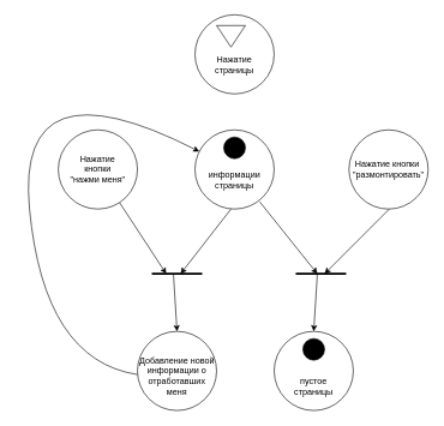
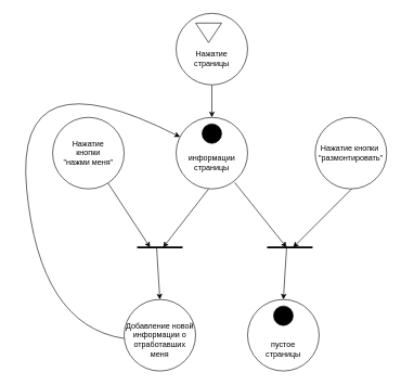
  <mxCell id="0" />
  <mxCell id="1" parent="0" />
+ <mxCell id="2" value="" style="edgeStyle=orthogonalEdgeStyle;rounded=0;orthogonalLoop=1;jettySize=auto;html=1;" parent="1" source="3" target="4" edge="1"><mxGeometry relative="1" as="geometry" /></mxCell>
  <mxCell id="3" value="&lt;br&gt;&lt;br&gt;Нажатие&lt;br&gt;страницы" style="ellipse;whiteSpace=wrap;html=1;aspect=fixed;" parent="1" vertex="1"><mxGeometry x="270" y="20" width="110" height="110" as="geometry" /></mxCell>
  <mxCell id="4" value="&lt;br&gt;&lt;br&gt;информации&lt;br&gt;страницы" style="ellipse;whiteSpace=wrap;html=1;aspect=fixed;" parent="1" vertex="1"><mxGeometry x="270" y="180" width="110" height="110" as="geometry" /></mxCell>
  <mxCell id="5" value="" style="triangle;whiteSpace=wrap;html=1;rotation=90;" parent="1" vertex="1"><mxGeometry x="305" y="30" width="30" height="40" as="geometry" /></mxCell>
  <mxCell id="6" value="" style="ellipse;whiteSpace=wrap;html=1;aspect=fixed;fillColor=#000000;" parent="1" vertex="1"><mxGeometry x="310" y="190" width="30" height="30" as="geometry" /></mxCell>
  <mxCell id="7" value="" style="endArrow=classic;html=1;rounded=0;" parent="1" source="10" edge="1"><mxGeometry width="50" height="50" relative="1" as="geometry"><mxPoint x="170" y="220" as="sourcePoint" /><mxPoint x="230" y="380" as="targetPoint" /></mxGeometry></mxCell>
  <mxCell id="8" value="Нажатие кнопки&amp;nbsp;&lt;br&gt;&quot;размонтировать&quot;" style="ellipse;whiteSpace=wrap;html=1;aspect=fixed;" parent="1" vertex="1"><mxGeometry x="484" y="180" width="110" height="110" as="geometry" /></mxCell>
  <mxCell id="9" value="" style="endArrow=classic;html=1;rounded=0;" parent="1" target="10" edge="1"><mxGeometry width="50" height="50" relative="1" as="geometry"><mxPoint x="170" y="220" as="sourcePoint" /><mxPoint x="210" y="300" as="targetPoint" /></mxGeometry></mxCell>
  <mxCell id="10" value="Нажатие&lt;br&gt;кнопки&lt;br&gt;&quot;нажми меня&quot;" style="ellipse;whiteSpace=wrap;html=1;aspect=fixed;" parent="1" vertex="1"><mxGeometry x="80" y="180" width="110" height="110" as="geometry" /></mxCell>
  <mxCell id="11" value="" style="endArrow=none;html=1;rounded=0;strokeWidth=3;" parent="1" edge="1"><mxGeometry width="50" height="50" relative="1" as="geometry"><mxPoint x="210" y="380" as="sourcePoint" /><mxPoint x="280" y="380" as="targetPoint" /></mxGeometry></mxCell>
  <mxCell id="12" value="" style="endArrow=classic;html=1;rounded=0;" parent="1" edge="1"><mxGeometry width="50" height="50" relative="1" as="geometry"><mxPoint x="320" y="290" as="sourcePoint" /><mxPoint x="250" y="380" as="targetPoint" /></mxGeometry></mxCell>
  <mxCell id="13" value="&lt;br&gt;Добавление новой информации о отработавших меня" style="ellipse;whiteSpace=wrap;html=1;aspect=fixed;" parent="1" vertex="1"><mxGeometry x="190" y="460" width="110" height="110" as="geometry" /></mxCell>
  <mxCell id="14" value="" style="endArrow=classic;html=1;rounded=0;entryX=0.5;entryY=0;entryDx=0;entryDy=0;" parent="1" target="13" edge="1"><mxGeometry width="50" height="50" relative="1" as="geometry"><mxPoint x="240" y="380" as="sourcePoint" /><mxPoint x="290" y="330" as="targetPoint" /></mxGeometry></mxCell>
  <mxCell id="15" value="" style="endArrow=none;html=1;rounded=0;strokeWidth=3;" parent="1" edge="1"><mxGeometry width="50" height="50" relative="1" as="geometry"><mxPoint x="410" y="380" as="sourcePoint" /><mxPoint x="480" y="380" as="targetPoint" /></mxGeometry></mxCell>
  <mxCell id="16" value="" style="endArrow=classic;html=1;rounded=0;" parent="1" edge="1"><mxGeometry width="50" height="50" relative="1" as="geometry"><mxPoint x="360" y="280" as="sourcePoint" /><mxPoint x="440" y="380" as="targetPoint" /></mxGeometry></mxCell>
  <mxCell id="17" value="" style="endArrow=classic;html=1;rounded=0;" parent="1" edge="1"><mxGeometry width="50" height="50" relative="1" as="geometry"><mxPoint x="540" y="290" as="sourcePoint" /><mxPoint x="450" y="380" as="targetPoint" /></mxGeometry></mxCell>
  <mxCell id="18" value="" style="curved=1;endArrow=classic;html=1;rounded=0;" parent="1" target="4" edge="1"><mxGeometry width="50" height="50" relative="1" as="geometry"><mxPoint x="190" y="520" as="sourcePoint" /><mxPoint x="240" y="470" as="targetPoint" /><Array as="points"><mxPoint x="60" y="500" /><mxPoint x="20" y="80" /></Array></mxGeometry></mxCell>
  <mxCell id="19" value="&lt;br&gt;&lt;br&gt;&lt;br&gt;пустое&lt;br&gt;страницы" style="ellipse;whiteSpace=wrap;html=1;aspect=fixed;" vertex="1" parent="1"><mxGeometry x="380" y="460" width="110" height="110" as="geometry" /></mxCell>
  <mxCell id="20" value="" style="ellipse;whiteSpace=wrap;html=1;aspect=fixed;fillColor=#000000;" vertex="1" parent="1"><mxGeometry x="420" y="470" width="30" height="30" as="geometry" /></mxCell>
  <mxCell id="21" value="" style="endArrow=classic;html=1;rounded=0;entryX=0.5;entryY=0;entryDx=0;entryDy=0;" edge="1" parent="1" target="19"><mxGeometry width="50" height="50" relative="1" as="geometry"><mxPoint x="440" y="380" as="sourcePoint" /><mxPoint x="490" y="330" as="targetPoint" /></mxGeometry></mxCell>
